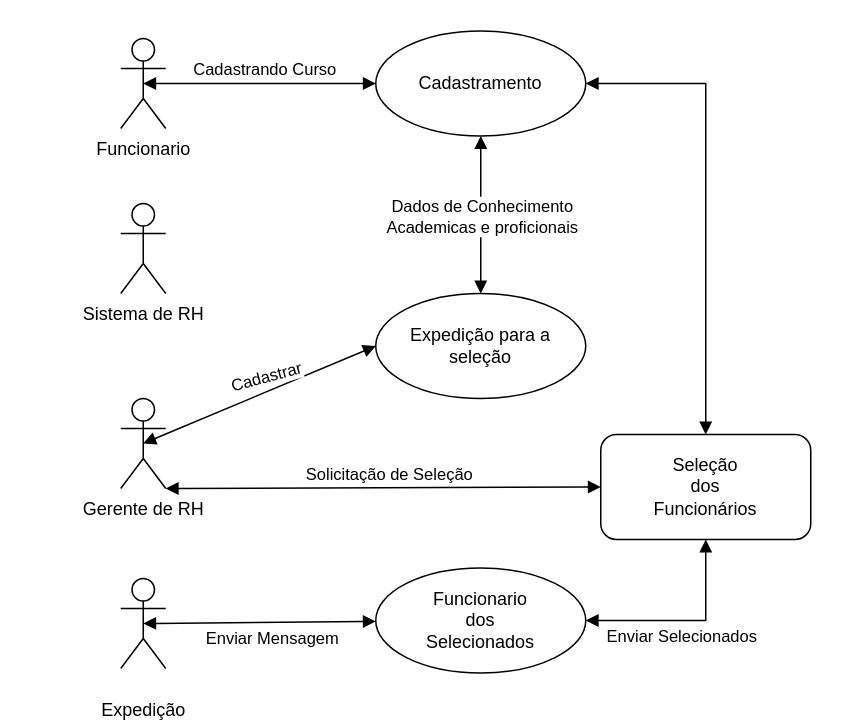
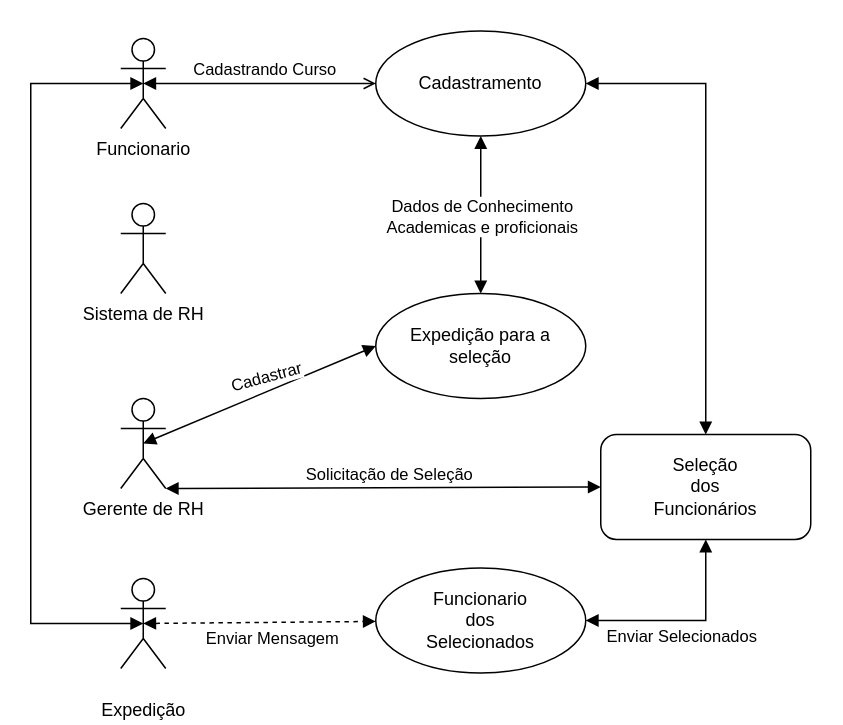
  <mxCell id="0" />
  <mxCell id="1" parent="0" />
  <mxCell id="2" value="Gerente de RH" style="shape=umlActor;verticalLabelPosition=bottom;verticalAlign=top;html=1;" vertex="1" parent="1"><mxGeometry x="80" y="265" width="30" height="60" as="geometry" /></mxCell>
  <mxCell id="3" value="Funcionario" style="shape=umlActor;verticalLabelPosition=bottom;verticalAlign=top;html=1;" vertex="1" parent="1"><mxGeometry x="80" y="25" width="30" height="60" as="geometry" /></mxCell>
  <mxCell id="4" value="Cadastramento" style="ellipse;whiteSpace=wrap;html=1;" vertex="1" parent="1"><mxGeometry x="250" y="20" width="140" height="70" as="geometry" /></mxCell>
  <mxCell id="5" value="Sistema de RH" style="shape=umlActor;verticalLabelPosition=bottom;verticalAlign=top;html=1;" vertex="1" parent="1"><mxGeometry x="80" y="135" width="30" height="60" as="geometry" /></mxCell>
  <mxCell id="6" value="&lt;br&gt;Expedição" style="shape=umlActor;verticalLabelPosition=bottom;verticalAlign=top;html=1;" vertex="1" parent="1"><mxGeometry x="80" y="385" width="30" height="60" as="geometry" /></mxCell>
- <mxCell id="7" value="" style="endArrow=block;startArrow=block;endFill=1;startFill=1;html=1;rounded=0;exitX=0.5;exitY=0.5;exitDx=0;exitDy=0;exitPerimeter=0;entryX=0;entryY=0.5;entryDx=0;entryDy=0;" edge="1" parent="1" source="3" target="4"><mxGeometry width="160" relative="1" as="geometry"><mxPoint x="200" y="135" as="sourcePoint" /><mxPoint x="360" y="135" as="targetPoint" /></mxGeometry></mxCell>
+ <mxCell id="7" value="" style="endArrow=open;startArrow=block;endFill=1;startFill=1;html=1;rounded=0;exitX=0.5;exitY=0.5;exitDx=0;exitDy=0;exitPerimeter=0;entryX=0;entryY=0.5;entryDx=0;entryDy=0;" edge="1" parent="1" source="3" target="4"><mxGeometry width="160" relative="1" as="geometry"><mxPoint x="200" y="135" as="sourcePoint" /><mxPoint x="360" y="135" as="targetPoint" /></mxGeometry></mxCell>
  <mxCell id="8" value="Cadastrando Curso" style="edgeLabel;html=1;align=center;verticalAlign=middle;resizable=0;points=[];" vertex="1" connectable="0" parent="7"><mxGeometry x="0.032" relative="1" as="geometry"><mxPoint y="-10" as="offset" /></mxGeometry></mxCell>
  <mxCell id="9" value="Expedição para a seleção" style="ellipse;whiteSpace=wrap;html=1;" vertex="1" parent="1"><mxGeometry x="250" y="195" width="140" height="70" as="geometry" /></mxCell>
  <mxCell id="10" value="" style="endArrow=block;startArrow=block;endFill=1;startFill=1;html=1;rounded=0;exitX=0.5;exitY=0.5;exitDx=0;exitDy=0;exitPerimeter=0;entryX=0;entryY=0.5;entryDx=0;entryDy=0;" edge="1" parent="1" source="2" target="9"><mxGeometry width="160" relative="1" as="geometry"><mxPoint x="320" y="215" as="sourcePoint" /><mxPoint x="480" y="215" as="targetPoint" /></mxGeometry></mxCell>
  <mxCell id="11" value="Cadastrar" style="edgeLabel;html=1;align=center;verticalAlign=middle;resizable=0;points=[];rotation=-15;" vertex="1" connectable="0" parent="10"><mxGeometry x="0.031" y="-2" relative="1" as="geometry"><mxPoint y="-13" as="offset" /></mxGeometry></mxCell>
  <mxCell id="12" value="" style="endArrow=block;startArrow=block;endFill=1;startFill=1;html=1;rounded=0;exitX=0.5;exitY=1;exitDx=0;exitDy=0;entryX=0.5;entryY=0;entryDx=0;entryDy=0;" edge="1" parent="1" source="4" target="9"><mxGeometry width="160" relative="1" as="geometry"><mxPoint x="370" y="345" as="sourcePoint" /><mxPoint x="530" y="345" as="targetPoint" /></mxGeometry></mxCell>
  <mxCell id="13" value="Dados de Conhecimento &lt;br&gt;Academicas e proficionais" style="edgeLabel;html=1;align=center;verticalAlign=middle;resizable=0;points=[];" vertex="1" connectable="0" parent="12"><mxGeometry relative="1" as="geometry"><mxPoint as="offset" /></mxGeometry></mxCell>
  <mxCell id="14" value="Seleção &lt;br&gt;dos &lt;br&gt;Funcionários" style="whiteSpace=wrap;html=1;rounded=1;" vertex="1" parent="1"><mxGeometry x="400" y="289" width="140" height="70" as="geometry" /></mxCell>
  <mxCell id="15" value="" style="endArrow=block;startArrow=block;endFill=1;startFill=1;html=1;rounded=0;exitX=1;exitY=1;exitDx=0;exitDy=0;exitPerimeter=0;entryX=0;entryY=0.5;entryDx=0;entryDy=0;" edge="1" parent="1" source="2" target="14"><mxGeometry width="160" relative="1" as="geometry"><mxPoint x="200" y="305" as="sourcePoint" /><mxPoint x="360" y="305" as="targetPoint" /></mxGeometry></mxCell>
  <mxCell id="16" value="Solicitação de Seleção" style="edgeLabel;html=1;align=center;verticalAlign=middle;resizable=0;points=[];" vertex="1" connectable="0" parent="15"><mxGeometry x="0.021" y="-3" relative="1" as="geometry"><mxPoint y="-12" as="offset" /></mxGeometry></mxCell>
  <mxCell id="17" value="" style="endArrow=block;startArrow=block;endFill=1;startFill=1;html=1;rounded=0;exitX=1;exitY=0.5;exitDx=0;exitDy=0;entryX=0.5;entryY=0;entryDx=0;entryDy=0;" edge="1" parent="1" source="4" target="14"><mxGeometry width="160" relative="1" as="geometry"><mxPoint x="410" y="145" as="sourcePoint" /><mxPoint x="440" y="58" as="targetPoint" /><Array as="points"><mxPoint x="470" y="55" /></Array></mxGeometry></mxCell>
  <mxCell id="18" value="Funcionario &lt;br&gt;dos &lt;br&gt;Selecionados" style="ellipse;whiteSpace=wrap;html=1;" vertex="1" parent="1"><mxGeometry x="250" y="378" width="140" height="70" as="geometry" /></mxCell>
  <mxCell id="19" value="" style="endArrow=block;startArrow=block;endFill=1;startFill=1;html=1;rounded=0;exitX=1;exitY=0.5;exitDx=0;exitDy=0;entryX=0.5;entryY=1;entryDx=0;entryDy=0;" edge="1" parent="1" source="18" target="14"><mxGeometry width="160" relative="1" as="geometry"><mxPoint x="450" y="455" as="sourcePoint" /><mxPoint x="610" y="455" as="targetPoint" /><Array as="points"><mxPoint x="470" y="413" /><mxPoint x="470" y="375" /></Array></mxGeometry></mxCell>
  <mxCell id="20" value="Enviar Selecionados" style="edgeLabel;html=1;align=center;verticalAlign=middle;resizable=0;points=[];" vertex="1" connectable="0" parent="19"><mxGeometry x="-0.221" relative="1" as="geometry"><mxPoint x="11" y="10" as="offset" /></mxGeometry></mxCell>
- <mxCell id="21" value="" style="endArrow=block;startArrow=block;endFill=1;startFill=1;html=1;rounded=0;exitX=0.5;exitY=0.5;exitDx=0;exitDy=0;exitPerimeter=0;" edge="1" parent="1" source="6" target="18"><mxGeometry width="160" relative="1" as="geometry"><mxPoint x="80" y="495" as="sourcePoint" /><mxPoint x="240" y="495" as="targetPoint" /></mxGeometry></mxCell>
+ <mxCell id="21" value="" style="endArrow=block;startArrow=block;endFill=1;startFill=1;html=1;rounded=0;exitX=0.5;exitY=0.5;exitDx=0;exitDy=0;exitPerimeter=0;dashed=1;" edge="1" parent="1" source="6" target="18"><mxGeometry width="160" relative="1" as="geometry"><mxPoint x="80" y="495" as="sourcePoint" /><mxPoint x="240" y="495" as="targetPoint" /></mxGeometry></mxCell>
  <mxCell id="22" value="Enviar Mensagem" style="edgeLabel;html=1;align=center;verticalAlign=middle;resizable=0;points=[];" vertex="1" connectable="0" parent="21"><mxGeometry x="-0.084" y="-2" relative="1" as="geometry"><mxPoint x="14" y="8" as="offset" /></mxGeometry></mxCell>
+ <mxCell id="23" value="" style="endArrow=block;startArrow=block;endFill=1;startFill=1;html=1;rounded=0;entryX=0.5;entryY=0.5;entryDx=0;entryDy=0;entryPerimeter=0;exitX=0.5;exitY=0.5;exitDx=0;exitDy=0;exitPerimeter=0;" edge="1" parent="1" source="3" target="6"><mxGeometry width="160" relative="1" as="geometry"><mxPoint x="-80" y="415" as="sourcePoint" /><mxPoint x="80" y="415" as="targetPoint" /><Array as="points"><mxPoint x="20" y="55" /><mxPoint x="20" y="415" /></Array></mxGeometry></mxCell>
